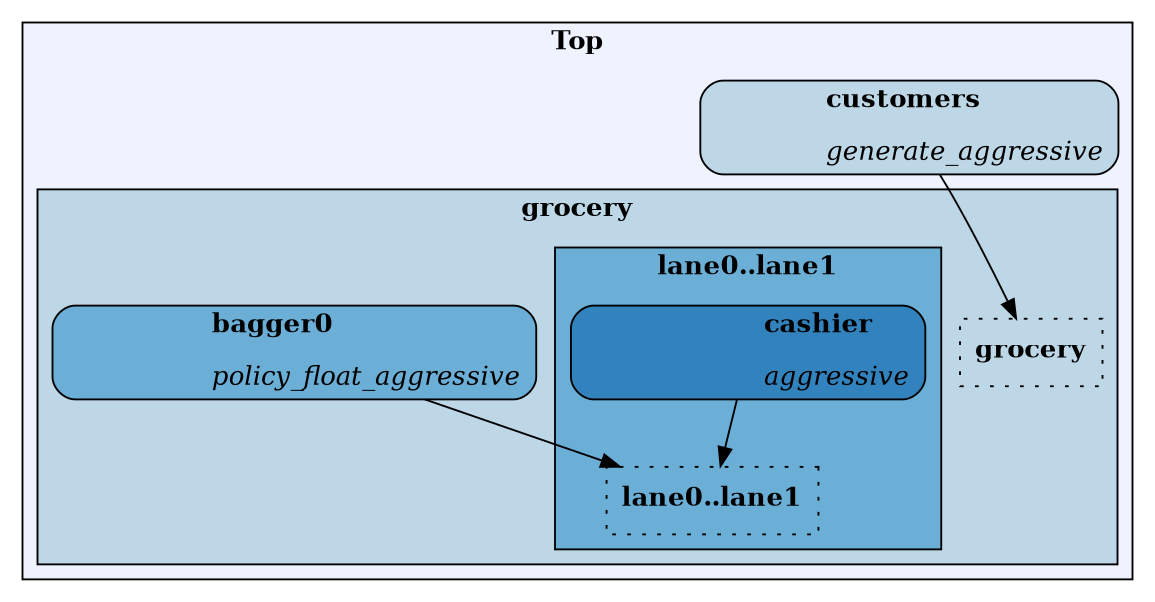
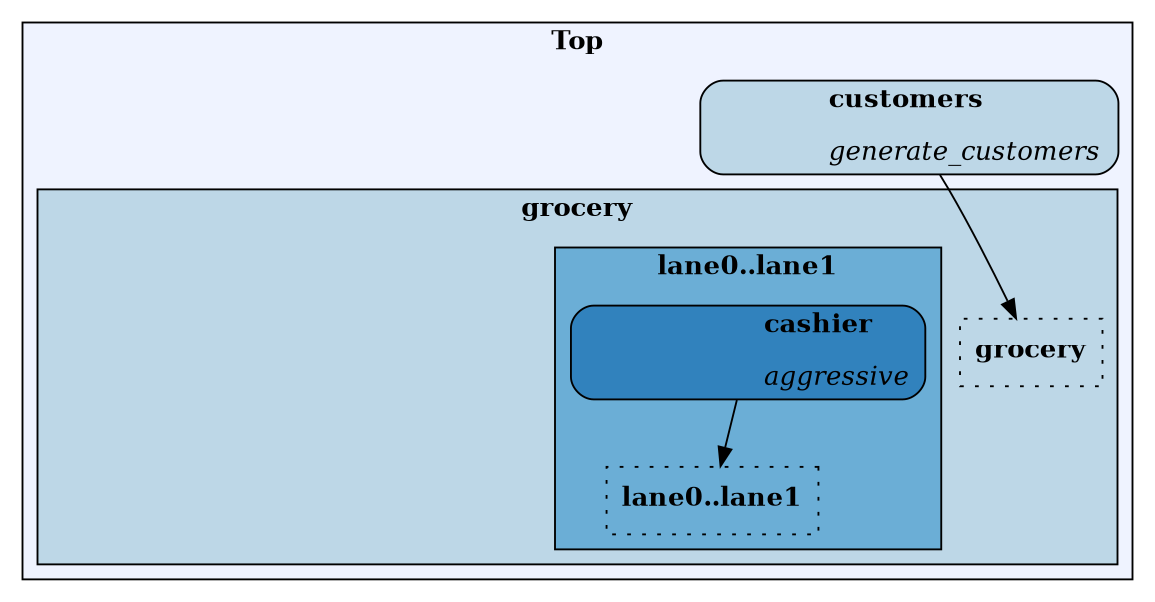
  strict digraph {
    node [fillcolor="/blues5/3" shape=box style="rounded,filled"]
    n1 [label=<<b>lane0..lane1</b><br align="left"/>> style="dotted,filled"]
    n2 [fillcolor="/blues5/4" label=<                     <b>cashier</b><br align="left"/>                     <br/>                     <i>aggressive</i><br align="left"/>>]
    n3 [fillcolor="/blues5/2" label=<<b>grocery</b><br align="left"/>> style="dotted,filled"]
-   n4 [label=<                 <b>bagger0</b><br align="left"/>                 <br/>                 <i>policy_float_aggressive</i><br align="left"/>>]
-   n5 [fillcolor="/blues5/2" label=<             <b>customers</b><br align="left"/>             <br/>             <i>generate_aggressive</i><br align="left"/>>]
+   n5 [fillcolor="/blues5/2" label=<             <b>customers</b><br align="left"/>             <br/>             <i>generate_customers</i><br align="left"/>>]
    subgraph cluster_1 {
      fillcolor="/blues5/1"
      label=<<b>Top</b>>
      style=filled
      n5
      subgraph cluster_2 {
        fillcolor="/blues5/2"
        label=<<b>grocery</b>>
        style=filled
        n3
-       n4
        subgraph cluster_3 {
          fillcolor="/blues5/3"
          label=<<b>lane0..lane1</b>>
          style=filled
          n1
          n2
        }
      }
    }
    n2 -> n1
-   n4 -> n1
    n5 -> n3
  }
